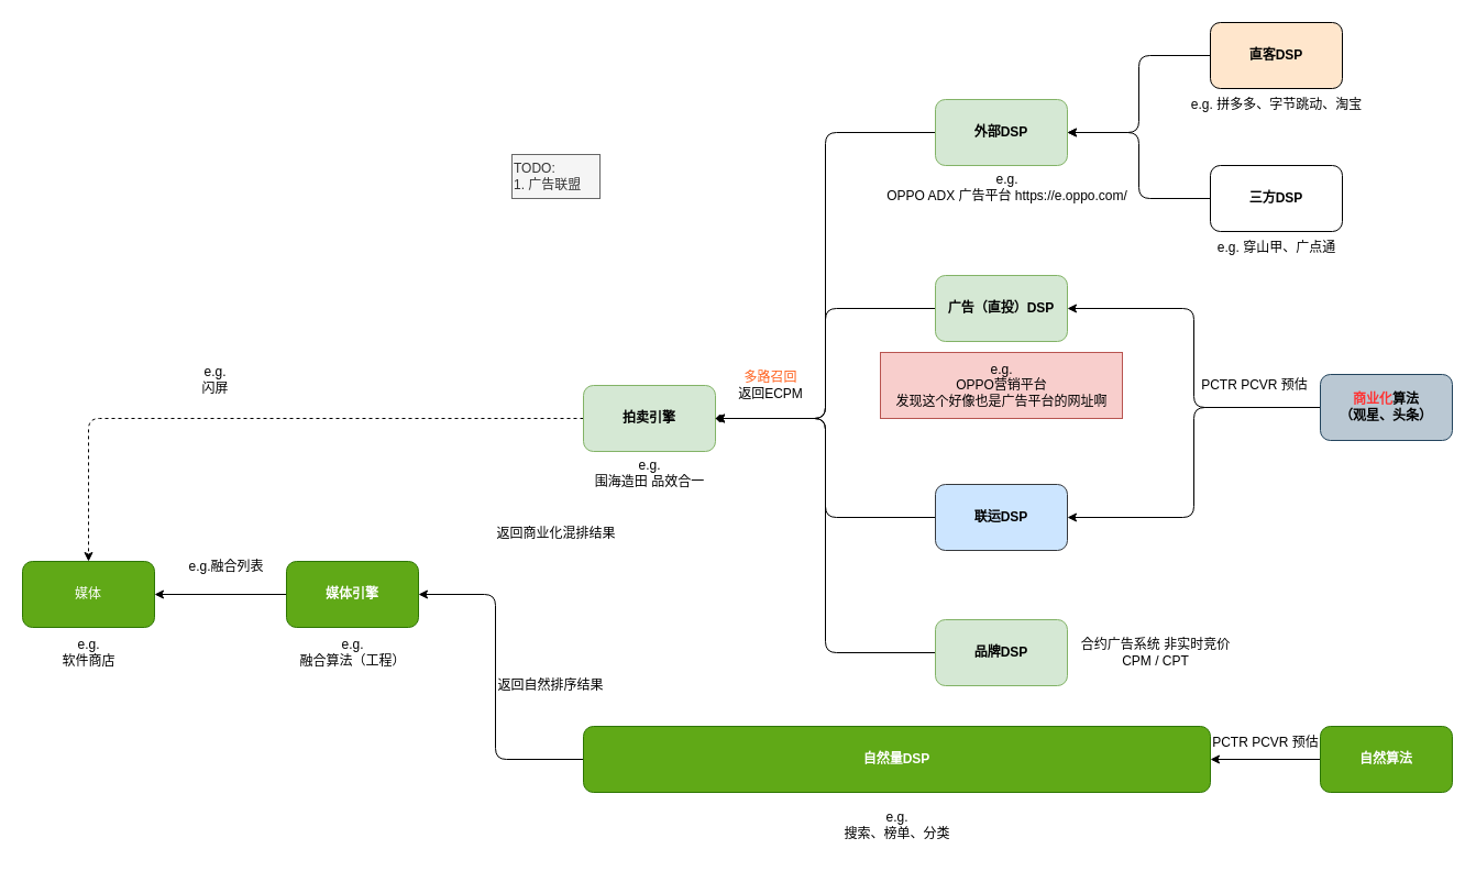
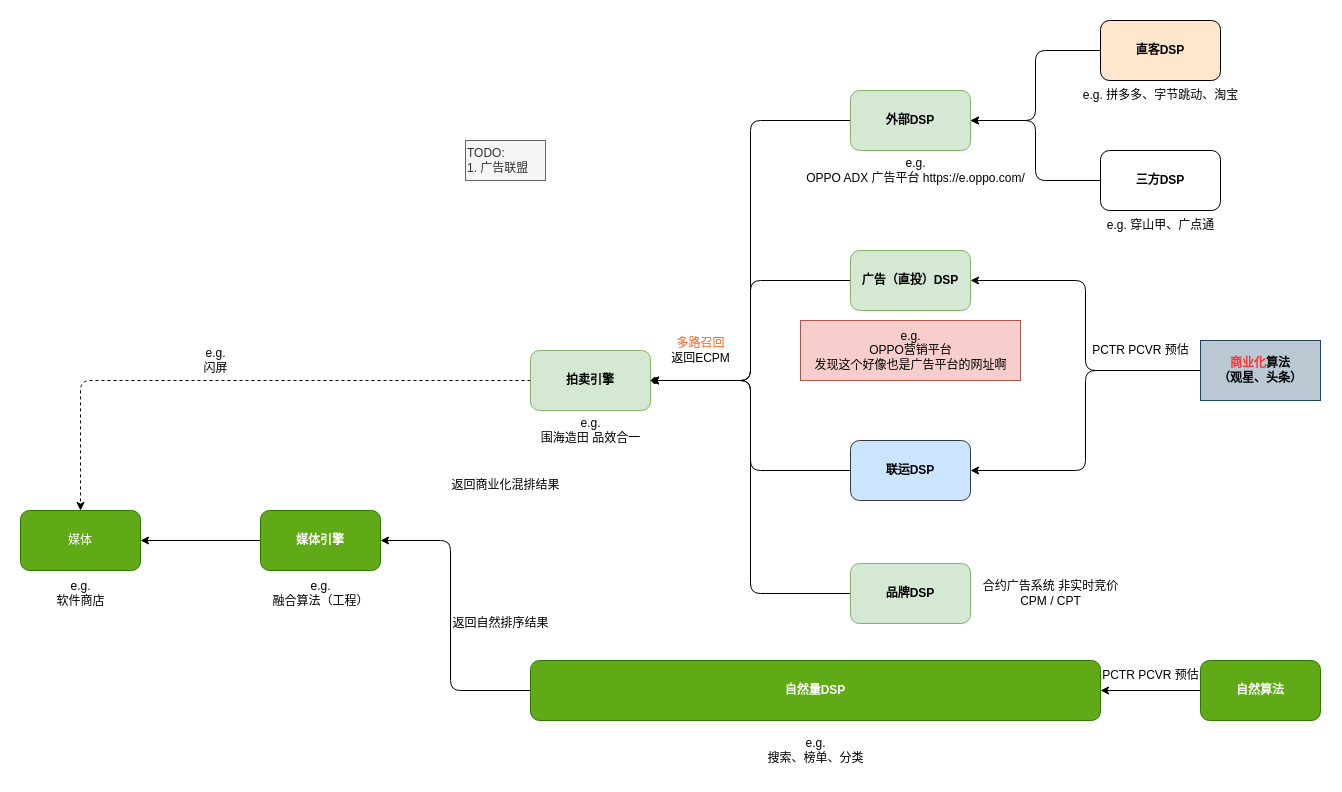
  <mxCell id="0" />
  <mxCell id="1" parent="0" />
  <mxCell id="2" style="edgeStyle=orthogonalEdgeStyle;rounded=1;orthogonalLoop=1;jettySize=auto;html=1;entryX=0;entryY=0.5;entryDx=0;entryDy=0;startArrow=classic;startFill=1;endArrow=none;endFill=0;" edge="1" parent="1" source="3" target="5"><mxGeometry relative="1" as="geometry" /></mxCell>
  <mxCell id="3" value="媒体" style="rounded=1;whiteSpace=wrap;html=1;fillColor=#60a917;strokeColor=#2D7600;fontColor=#ffffff;" vertex="1" parent="1"><mxGeometry x="20" y="510" width="120" height="60" as="geometry" /></mxCell>
  <mxCell id="4" value="" style="edgeStyle=orthogonalEdgeStyle;rounded=1;orthogonalLoop=1;jettySize=auto;html=1;startArrow=classic;startFill=1;endArrow=none;endFill=0;" edge="1" parent="1" source="5" target="8"><mxGeometry relative="1" as="geometry"><Array as="points"><mxPoint x="450" y="540" /><mxPoint x="450" y="690" /></Array></mxGeometry></mxCell>
  <mxCell id="5" value="媒体引擎" style="rounded=1;whiteSpace=wrap;html=1;fontStyle=1;fillColor=#60a917;strokeColor=#2D7600;fontColor=#ffffff;" vertex="1" parent="1"><mxGeometry x="260" y="510" width="120" height="60" as="geometry" /></mxCell>
  <mxCell id="6" style="edgeStyle=orthogonalEdgeStyle;rounded=1;orthogonalLoop=1;jettySize=auto;html=1;entryX=0.5;entryY=0;entryDx=0;entryDy=0;dashed=1;" edge="1" parent="1" source="7" target="3"><mxGeometry relative="1" as="geometry" /></mxCell>
  <mxCell id="7" value="&lt;b&gt;拍卖引擎&lt;/b&gt;" style="whiteSpace=wrap;html=1;rounded=1;fillColor=#d5e8d4;strokeColor=#82b366;" vertex="1" parent="1"><mxGeometry x="530" y="350" width="120" height="60" as="geometry" /></mxCell>
  <mxCell id="8" value="自然量DSP" style="rounded=1;whiteSpace=wrap;html=1;fillColor=#60a917;strokeColor=#2D7600;fontColor=#ffffff;fontStyle=1" vertex="1" parent="1"><mxGeometry x="530" y="660" width="570" height="60" as="geometry" /></mxCell>
  <mxCell id="9" style="edgeStyle=orthogonalEdgeStyle;rounded=1;orthogonalLoop=1;jettySize=auto;html=1;entryX=1;entryY=0.5;entryDx=0;entryDy=0;curved=0;endArrow=diamond;" edge="1" parent="1" source="10" target="7"><mxGeometry relative="1" as="geometry" /></mxCell>
  <mxCell id="10" value="外部DSP" style="whiteSpace=wrap;html=1;rounded=1;fillColor=#d5e8d4;strokeColor=#82b366;fontStyle=1" vertex="1" parent="1"><mxGeometry x="850" y="90" width="120" height="60" as="geometry" /></mxCell>
  <mxCell id="11" style="edgeStyle=orthogonalEdgeStyle;rounded=1;orthogonalLoop=1;jettySize=auto;html=1;entryX=1;entryY=0.5;entryDx=0;entryDy=0;" edge="1" parent="1" source="12" target="7"><mxGeometry relative="1" as="geometry" /></mxCell>
  <mxCell id="12" value="品牌DSP" style="whiteSpace=wrap;html=1;rounded=1;fillColor=#d5e8d4;strokeColor=#82b366;fontStyle=1" vertex="1" parent="1"><mxGeometry x="850" y="563" width="120" height="60" as="geometry" /></mxCell>
  <mxCell id="13" style="edgeStyle=orthogonalEdgeStyle;rounded=1;orthogonalLoop=1;jettySize=auto;html=1;entryX=1;entryY=0.5;entryDx=0;entryDy=0;curved=0;" edge="1" parent="1" source="14" target="7"><mxGeometry relative="1" as="geometry" /></mxCell>
  <mxCell id="14" value="联运DSP" style="whiteSpace=wrap;html=1;rounded=1;fillColor=#cce5ff;strokeColor=#36393d;fontStyle=1" vertex="1" parent="1"><mxGeometry x="850" y="440" width="120" height="60" as="geometry" /></mxCell>
  <mxCell id="15" style="edgeStyle=orthogonalEdgeStyle;rounded=1;orthogonalLoop=1;jettySize=auto;html=1;entryX=1;entryY=0.5;entryDx=0;entryDy=0;curved=0;" edge="1" parent="1" source="16" target="7"><mxGeometry relative="1" as="geometry" /></mxCell>
  <mxCell id="16" value="广告（直投）DSP" style="whiteSpace=wrap;html=1;rounded=1;fillColor=#d5e8d4;strokeColor=#82b366;fontStyle=1" vertex="1" parent="1"><mxGeometry x="850" y="250" width="120" height="60" as="geometry" /></mxCell>
  <mxCell id="17" style="edgeStyle=orthogonalEdgeStyle;rounded=1;orthogonalLoop=1;jettySize=auto;html=1;entryX=1;entryY=0.5;entryDx=0;entryDy=0;" edge="1" parent="1" source="19" target="16"><mxGeometry relative="1" as="geometry" /></mxCell>
  <mxCell id="18" style="edgeStyle=orthogonalEdgeStyle;rounded=1;orthogonalLoop=1;jettySize=auto;html=1;entryX=1;entryY=0.5;entryDx=0;entryDy=0;" edge="1" parent="1" source="19" target="14"><mxGeometry relative="1" as="geometry" /></mxCell>
- <mxCell id="19" value="&lt;font color=&quot;#ff3333&quot;&gt;商业化&lt;/font&gt;算法&lt;br&gt;（观星、头条）" style="whiteSpace=wrap;html=1;rounded=1;fillColor=#bac8d3;strokeColor=#23445d;fontStyle=1" vertex="1" parent="1"><mxGeometry x="1200" y="340" width="120" height="60" as="geometry" /></mxCell>
+ <mxCell id="19" value="&lt;font color=&quot;#ff3333&quot;&gt;商业化&lt;/font&gt;算法&lt;br&gt;（观星、头条）" style="whiteSpace=wrap;html=1;fillColor=#bac8d3;strokeColor=#23445d;fontStyle=1;rounded=0;" vertex="1" parent="1"><mxGeometry x="1200" y="340" width="120" height="60" as="geometry" /></mxCell>
  <mxCell id="20" style="edgeStyle=orthogonalEdgeStyle;rounded=1;orthogonalLoop=1;jettySize=auto;html=1;entryX=1;entryY=0.5;entryDx=0;entryDy=0;" edge="1" parent="1" source="21" target="8"><mxGeometry relative="1" as="geometry" /></mxCell>
  <mxCell id="21" value="自然算法" style="whiteSpace=wrap;html=1;rounded=1;fillColor=#60a917;strokeColor=#2D7600;fontColor=#ffffff;fontStyle=1" vertex="1" parent="1"><mxGeometry x="1200" y="660" width="120" height="60" as="geometry" /></mxCell>
  <mxCell id="22" value="e.g.&lt;br&gt;软件商店" style="text;html=1;align=center;verticalAlign=middle;resizable=0;points=[];autosize=1;strokeColor=none;fillColor=none;" vertex="1" parent="1"><mxGeometry x="45" y="573" width="70" height="40" as="geometry" /></mxCell>
  <mxCell id="23" value="e.g.&lt;br&gt;融合算法（工程）" style="text;html=1;align=center;verticalAlign=middle;resizable=0;points=[];autosize=1;strokeColor=none;fillColor=none;" vertex="1" parent="1"><mxGeometry x="260" y="573" width="120" height="40" as="geometry" /></mxCell>
- <mxCell id="24" value="e.g.融合列表" style="text;html=1;align=center;verticalAlign=middle;resizable=0;points=[];autosize=1;strokeColor=none;fillColor=none;" vertex="1" parent="1"><mxGeometry x="160" y="500" width="90" height="30" as="geometry" /></mxCell>
- <mxCell id="25" value="e.g. &lt;br&gt;闪屏" style="text;html=1;align=center;verticalAlign=middle;resizable=0;points=[];autosize=1;strokeColor=none;fillColor=none;" vertex="1" parent="1"><mxGeometry x="170" y="325" width="50" height="40" as="geometry" /></mxCell>
+ <mxCell id="25" value="e.g. &lt;br&gt;闪屏" style="text;html=1;align=center;verticalAlign=middle;resizable=0;points=[];autosize=1;strokeColor=none;fillColor=none;" vertex="1" parent="1"><mxGeometry x="190" y="340" width="50" height="40" as="geometry" /></mxCell>
  <mxCell id="26" value="e.g.&lt;br&gt;围海造田 品效合一" style="text;html=1;align=center;verticalAlign=middle;resizable=0;points=[];autosize=1;strokeColor=none;fillColor=none;" vertex="1" parent="1"><mxGeometry x="530" y="410" width="120" height="40" as="geometry" /></mxCell>
  <mxCell id="27" value="&lt;font color=&quot;#ff601c&quot;&gt;多路召回&lt;/font&gt;&lt;br&gt;返回ECPM" style="text;html=1;align=center;verticalAlign=middle;resizable=0;points=[];autosize=1;strokeColor=none;fillColor=none;" vertex="1" parent="1"><mxGeometry x="660" y="330" width="80" height="40" as="geometry" /></mxCell>
  <mxCell id="28" value="PCTR PCVR 预估" style="text;html=1;align=center;verticalAlign=middle;resizable=0;points=[];autosize=1;strokeColor=none;fillColor=none;" vertex="1" parent="1"><mxGeometry x="1080" y="335" width="120" height="30" as="geometry" /></mxCell>
  <mxCell id="29" value="e.g.&lt;br&gt;OPPO营销平台 &lt;br&gt;发现这个好像也是广告平台的网址啊" style="text;html=1;align=center;verticalAlign=middle;resizable=0;points=[];autosize=1;strokeColor=#b85450;fillColor=#f8cecc;" vertex="1" parent="1"><mxGeometry x="800" y="320" width="220" height="60" as="geometry" /></mxCell>
  <mxCell id="30" value="e.g.&lt;br&gt;搜索、榜单、分类" style="text;html=1;align=center;verticalAlign=middle;resizable=0;points=[];autosize=1;strokeColor=none;fillColor=none;" vertex="1" parent="1"><mxGeometry x="755" y="730" width="120" height="40" as="geometry" /></mxCell>
  <mxCell id="31" value="e.g.&lt;br&gt;OPPO ADX 广告平台 https://e.oppo.com/" style="text;html=1;align=center;verticalAlign=middle;resizable=0;points=[];autosize=1;strokeColor=none;fillColor=none;" vertex="1" parent="1"><mxGeometry x="795" y="150" width="240" height="40" as="geometry" /></mxCell>
  <mxCell id="32" value="合约广告系统 非实时竞价&lt;br&gt;CPM / CPT" style="text;html=1;align=center;verticalAlign=middle;resizable=0;points=[];autosize=1;strokeColor=none;fillColor=none;" vertex="1" parent="1"><mxGeometry x="970" y="573" width="160" height="40" as="geometry" /></mxCell>
  <mxCell id="33" style="edgeStyle=orthogonalEdgeStyle;rounded=1;orthogonalLoop=1;jettySize=auto;html=1;entryX=1;entryY=0.5;entryDx=0;entryDy=0;" edge="1" parent="1" source="34" target="10"><mxGeometry relative="1" as="geometry" /></mxCell>
  <mxCell id="34" value="直客DSP" style="whiteSpace=wrap;html=1;rounded=1;fontStyle=1;fillColor=#ffe6cc;" vertex="1" parent="1"><mxGeometry x="1100" y="20" width="120" height="60" as="geometry" /></mxCell>
  <mxCell id="35" style="edgeStyle=orthogonalEdgeStyle;rounded=1;orthogonalLoop=1;jettySize=auto;html=1;entryX=1;entryY=0.5;entryDx=0;entryDy=0;" edge="1" parent="1" source="36" target="10"><mxGeometry relative="1" as="geometry" /></mxCell>
  <mxCell id="36" value="三方DSP" style="whiteSpace=wrap;html=1;rounded=1;fontStyle=1" vertex="1" parent="1"><mxGeometry x="1100" y="150" width="120" height="60" as="geometry" /></mxCell>
  <mxCell id="37" value="TODO:&lt;br&gt;1. 广告联盟" style="text;html=1;align=left;verticalAlign=middle;resizable=0;points=[];autosize=1;strokeColor=#666666;fillColor=#f5f5f5;fontColor=#333333;" vertex="1" parent="1"><mxGeometry x="465" y="140" width="80" height="40" as="geometry" /></mxCell>
  <mxCell id="38" value="e.g. 拼多多、字节跳动、淘宝" style="text;html=1;align=center;verticalAlign=middle;resizable=0;points=[];autosize=1;strokeColor=none;fillColor=none;" vertex="1" parent="1"><mxGeometry x="1070" y="80" width="180" height="30" as="geometry" /></mxCell>
  <mxCell id="39" value="e.g. 穿山甲、广点通" style="text;html=1;align=center;verticalAlign=middle;resizable=0;points=[];autosize=1;strokeColor=none;fillColor=none;" vertex="1" parent="1"><mxGeometry x="1095" y="210" width="130" height="30" as="geometry" /></mxCell>
  <mxCell id="40" value="PCTR PCVR 预估" style="text;html=1;align=center;verticalAlign=middle;resizable=0;points=[];autosize=1;strokeColor=none;fillColor=none;" vertex="1" parent="1"><mxGeometry x="1090" y="660" width="120" height="30" as="geometry" /></mxCell>
  <mxCell id="41" value="返回自然排序结果" style="text;html=1;align=center;verticalAlign=middle;resizable=0;points=[];autosize=1;strokeColor=none;fillColor=none;" vertex="1" parent="1"><mxGeometry x="440" y="608" width="120" height="30" as="geometry" /></mxCell>
  <mxCell id="42" value="返回商业化混排结果" style="text;html=1;align=center;verticalAlign=middle;resizable=0;points=[];autosize=1;strokeColor=none;fillColor=none;" vertex="1" parent="1"><mxGeometry x="440" y="470" width="130" height="30" as="geometry" /></mxCell>
